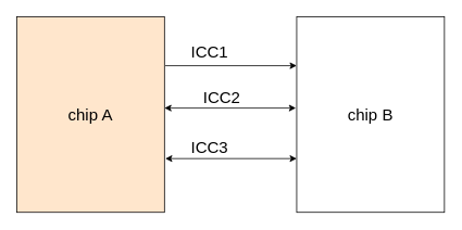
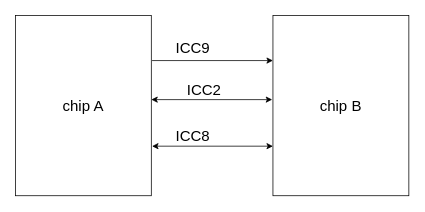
  <mxCell id="0" />
  <mxCell id="1" parent="0" />
- <mxCell id="2" value="chip A" style="rounded=0;whiteSpace=wrap;html=1;fontSize=20;fillColor=#ffe6cc;" vertex="1" parent="1"><mxGeometry x="20" y="20" width="181" height="240" as="geometry" /></mxCell>
+ <mxCell id="2" value="chip A" style="rounded=0;whiteSpace=wrap;html=1;fontSize=20;" vertex="1" parent="1"><mxGeometry x="20" y="20" width="181" height="240" as="geometry" /></mxCell>
  <mxCell id="3" value="chip B" style="rounded=0;whiteSpace=wrap;html=1;fontSize=20;" vertex="1" parent="1"><mxGeometry x="363" y="20" width="181" height="240" as="geometry" /></mxCell>
  <mxCell id="4" value="" style="endArrow=classic;html=1;rounded=0;entryX=0;entryY=0.25;entryDx=0;entryDy=0;fontSize=20;endFill=1;" edge="1" parent="1" target="3"><mxGeometry width="50" height="50" relative="1" as="geometry"><mxPoint x="202" y="80" as="sourcePoint" /><mxPoint x="252" y="30" as="targetPoint" /></mxGeometry></mxCell>
  <mxCell id="5" value="" style="endArrow=classic;html=1;rounded=0;entryX=0;entryY=0.25;entryDx=0;entryDy=0;fontSize=20;endFill=1;startArrow=classic;startFill=1;" edge="1" parent="1"><mxGeometry width="50" height="50" relative="1" as="geometry"><mxPoint x="201" y="132" as="sourcePoint" /><mxPoint x="362" y="132" as="targetPoint" /></mxGeometry></mxCell>
  <mxCell id="6" value="" style="endArrow=classic;html=1;rounded=0;entryX=0;entryY=0.25;entryDx=0;entryDy=0;fontSize=20;endFill=1;startArrow=classic;startFill=1;" edge="1" parent="1"><mxGeometry width="50" height="50" relative="1" as="geometry"><mxPoint x="202" y="194" as="sourcePoint" /><mxPoint x="363" y="194" as="targetPoint" /></mxGeometry></mxCell>
- <mxCell id="7" value="ICC1" style="text;html=1;align=center;verticalAlign=middle;resizable=0;points=[];autosize=1;strokeColor=none;fillColor=none;fontSize=20;" vertex="1" parent="1"><mxGeometry x="224.5" y="44" width="63" height="36" as="geometry" /></mxCell>
+ <mxCell id="7" value="ICC9" style="text;html=1;align=center;verticalAlign=middle;resizable=0;points=[];autosize=1;strokeColor=none;fillColor=none;fontSize=20;" vertex="1" parent="1"><mxGeometry x="224.5" y="44" width="63" height="36" as="geometry" /></mxCell>
  <mxCell id="8" value="ICC2" style="text;html=1;align=center;verticalAlign=middle;resizable=0;points=[];autosize=1;strokeColor=none;fillColor=none;fontSize=20;" vertex="1" parent="1"><mxGeometry x="239.5" y="100" width="63" height="36" as="geometry" /></mxCell>
- <mxCell id="9" value="ICC3" style="text;html=1;align=center;verticalAlign=middle;resizable=0;points=[];autosize=1;strokeColor=none;fillColor=none;fontSize=20;" vertex="1" parent="1"><mxGeometry x="224.5" y="162" width="63" height="36" as="geometry" /></mxCell>
+ <mxCell id="9" value="ICC8" style="text;html=1;align=center;verticalAlign=middle;resizable=0;points=[];autosize=1;strokeColor=none;fillColor=none;fontSize=20;" vertex="1" parent="1"><mxGeometry x="224.5" y="162" width="63" height="36" as="geometry" /></mxCell>
